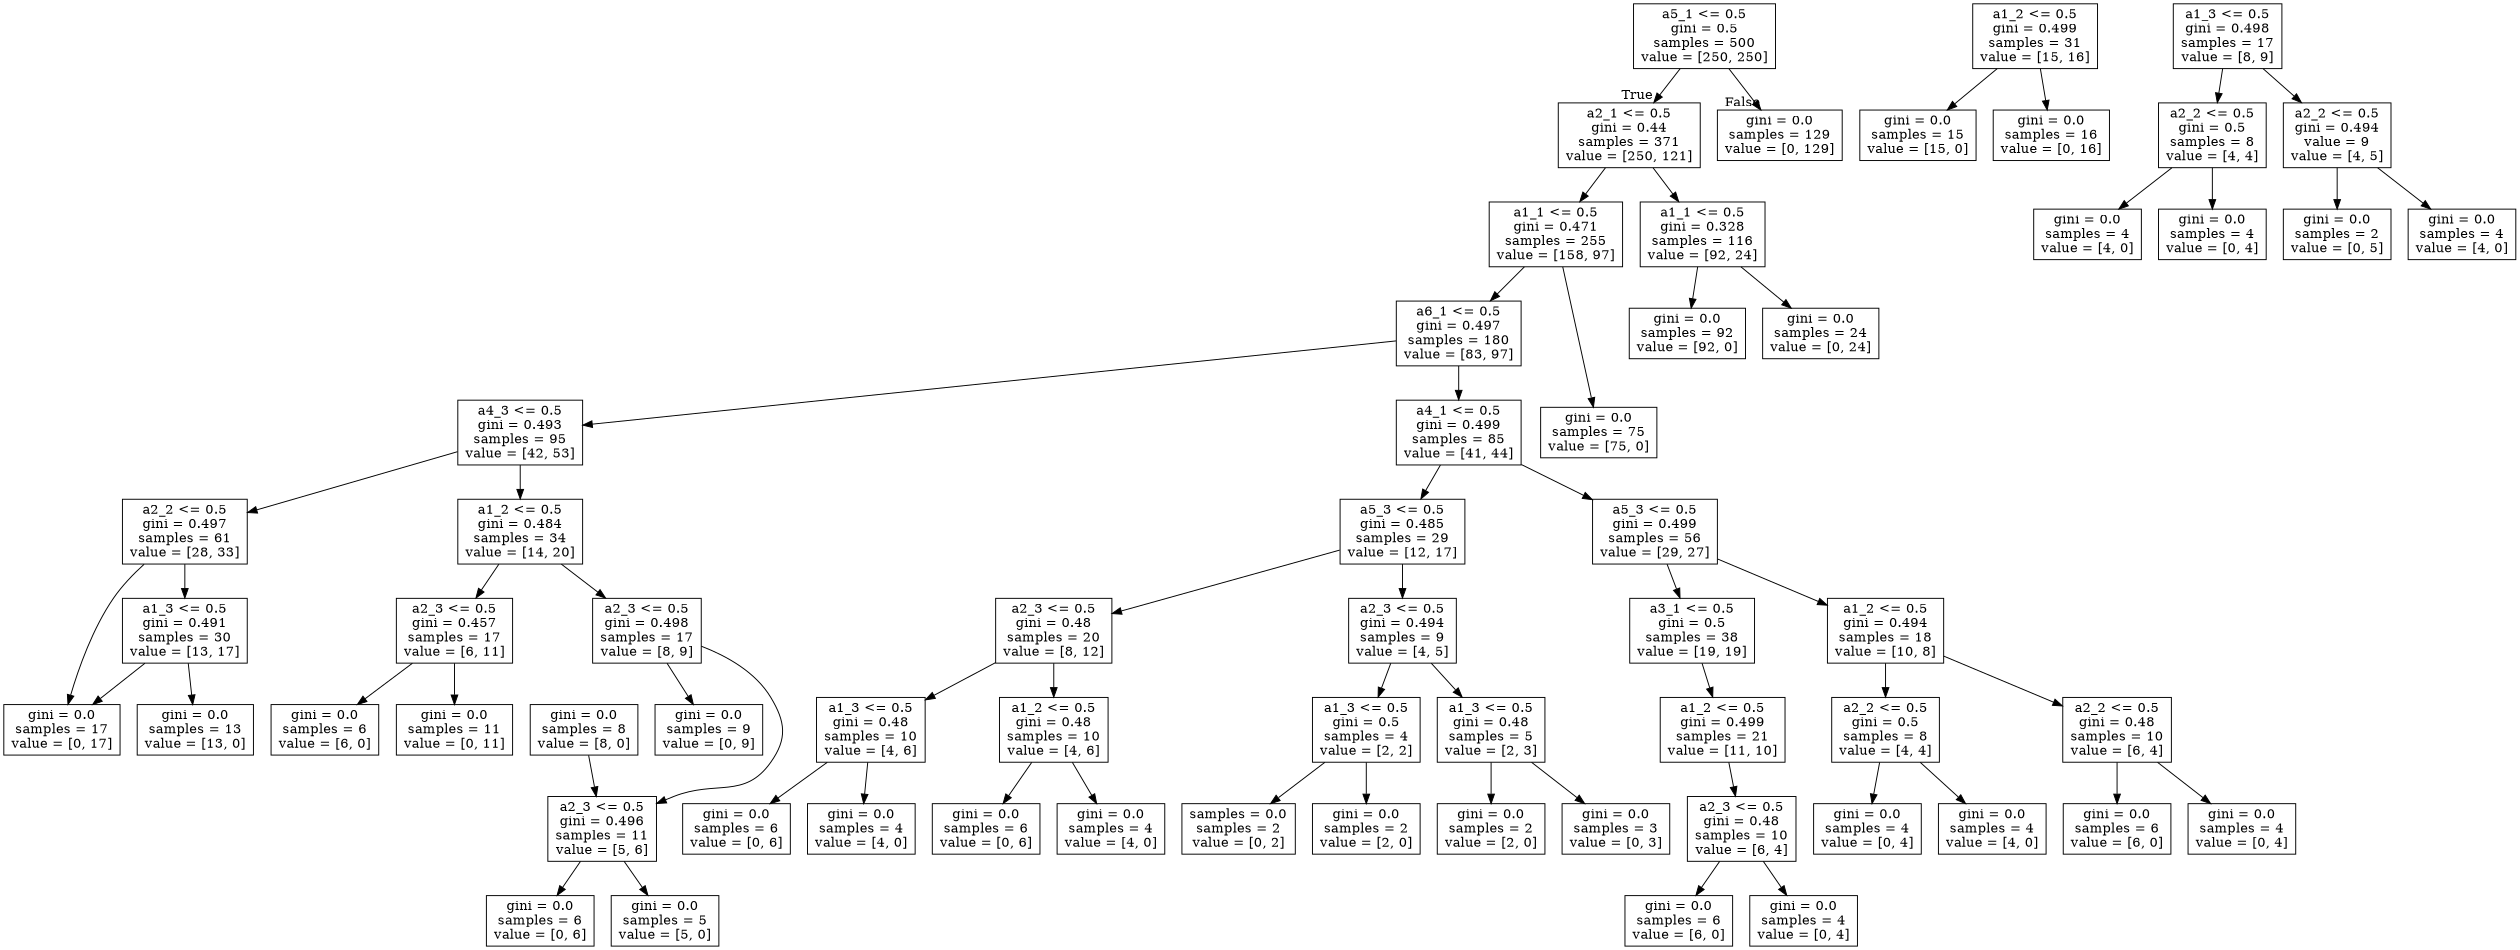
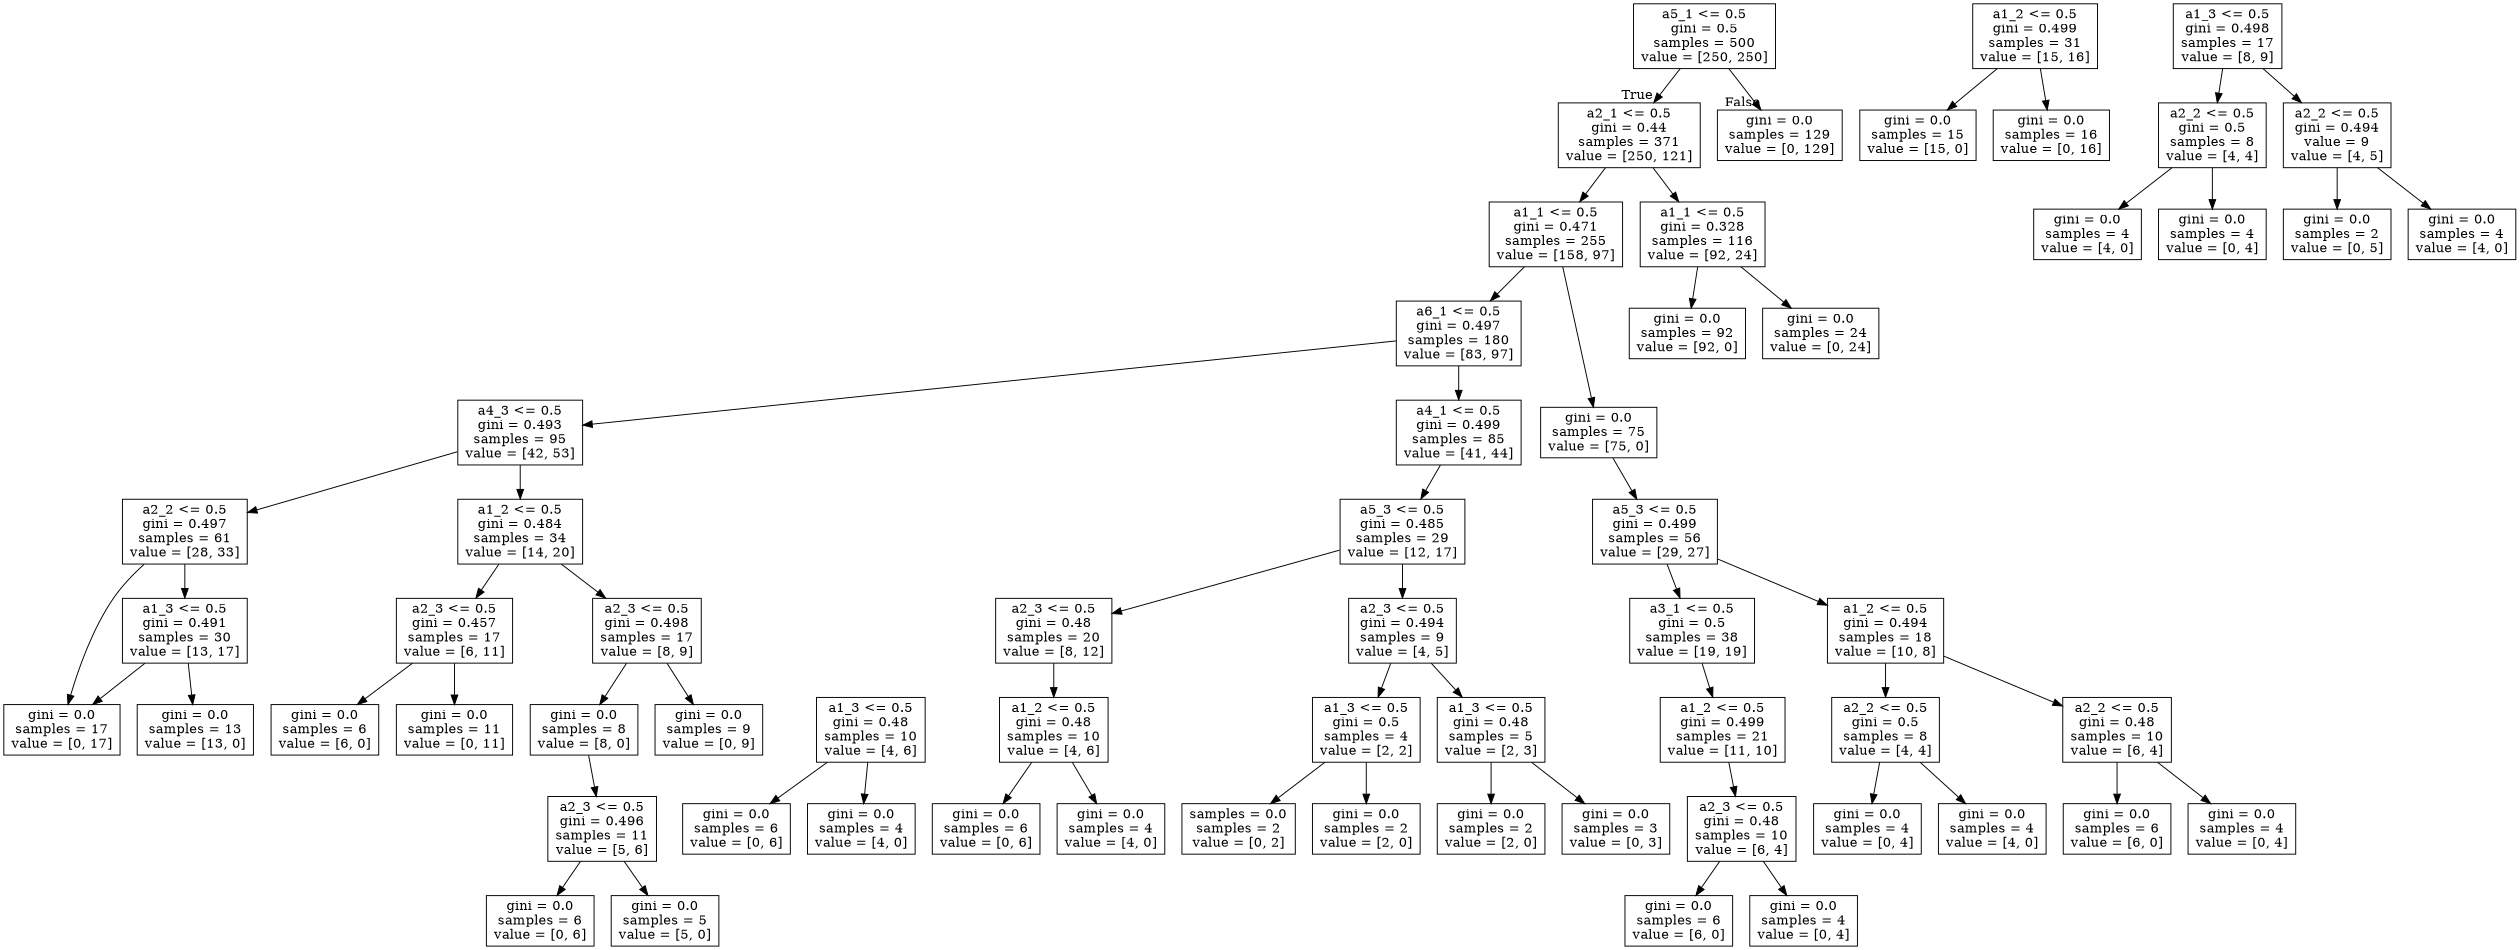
  digraph {
    node [shape=box]
    n1 [label="a5_1 <= 0.5\ngini = 0.5\nsamples = 500\nvalue = [250, 250]"]
    n2 [label="a2_1 <= 0.5\ngini = 0.44\nsamples = 371\nvalue = [250, 121]"]
    n3 [label="gini = 0.0\nsamples = 129\nvalue = [0, 129]"]
    n4 [label="a1_1 <= 0.5\ngini = 0.471\nsamples = 255\nvalue = [158, 97]"]
    n5 [label="a1_1 <= 0.5\ngini = 0.328\nsamples = 116\nvalue = [92, 24]"]
    n6 [label="a6_1 <= 0.5\ngini = 0.497\nsamples = 180\nvalue = [83, 97]"]
    n7 [label="gini = 0.0\nsamples = 75\nvalue = [75, 0]"]
    n8 [label="gini = 0.0\nsamples = 92\nvalue = [92, 0]"]
    n9 [label="gini = 0.0\nsamples = 24\nvalue = [0, 24]"]
    n10 [label="a4_3 <= 0.5\ngini = 0.493\nsamples = 95\nvalue = [42, 53]"]
    n11 [label="a4_1 <= 0.5\ngini = 0.499\nsamples = 85\nvalue = [41, 44]"]
    n12 [label="a2_2 <= 0.5\ngini = 0.497\nsamples = 61\nvalue = [28, 33]"]
    n13 [label="a1_2 <= 0.5\ngini = 0.484\nsamples = 34\nvalue = [14, 20]"]
    n14 [label="a5_3 <= 0.5\ngini = 0.499\nsamples = 56\nvalue = [29, 27]"]
    n15 [label="a5_3 <= 0.5\ngini = 0.485\nsamples = 29\nvalue = [12, 17]"]
    n16 [label="a1_3 <= 0.5\ngini = 0.491\nsamples = 30\nvalue = [13, 17]"]
    n17 [label="gini = 0.0\nsamples = 17\nvalue = [0, 17]"]
    n18 [label="a2_3 <= 0.5\ngini = 0.457\nsamples = 17\nvalue = [6, 11]"]
    n19 [label="a2_3 <= 0.5\ngini = 0.498\nsamples = 17\nvalue = [8, 9]"]
    n20 [label="gini = 0.0\nsamples = 13\nvalue = [13, 0]"]
    n21 [label="a1_2 <= 0.5\ngini = 0.499\nsamples = 31\nvalue = [15, 16]"]
    n22 [label="gini = 0.0\nsamples = 15\nvalue = [15, 0]"]
    n23 [label="gini = 0.0\nsamples = 16\nvalue = [0, 16]"]
    n24 [label="gini = 0.0\nsamples = 6\nvalue = [6, 0]"]
    n25 [label="gini = 0.0\nsamples = 11\nvalue = [0, 11]"]
    n26 [label="gini = 0.0\nsamples = 9\nvalue = [0, 9]"]
    n27 [label="gini = 0.0\nsamples = 8\nvalue = [8, 0]"]
    n28 [label="a2_3 <= 0.5\ngini = 0.496\nsamples = 11\nvalue = [5, 6]"]
    n29 [label="a3_1 <= 0.5\ngini = 0.5\nsamples = 38\nvalue = [19, 19]"]
    n30 [label="a1_2 <= 0.5\ngini = 0.494\nsamples = 18\nvalue = [10, 8]"]
    n31 [label="a2_3 <= 0.5\ngini = 0.48\nsamples = 20\nvalue = [8, 12]"]
    n32 [label="a2_3 <= 0.5\ngini = 0.494\nsamples = 9\nvalue = [4, 5]"]
    n33 [label="a1_2 <= 0.5\ngini = 0.499\nsamples = 21\nvalue = [11, 10]"]
    n34 [label="a2_2 <= 0.5\ngini = 0.5\nsamples = 8\nvalue = [4, 4]"]
    n35 [label="a2_2 <= 0.5\ngini = 0.48\nsamples = 10\nvalue = [6, 4]"]
    n36 [label="a2_3 <= 0.5\ngini = 0.48\nsamples = 10\nvalue = [6, 4]"]
    n37 [label="a1_3 <= 0.5\ngini = 0.498\nsamples = 17\nvalue = [8, 9]"]
    n38 [label="a2_2 <= 0.5\ngini = 0.5\nsamples = 8\nvalue = [4, 4]"]
    n39 [label="a2_2 <= 0.5\ngini = 0.494\nvalue = 9\nvalue = [4, 5]"]
    n40 [label="gini = 0.0\nsamples = 6\nvalue = [6, 0]"]
    n41 [label="gini = 0.0\nsamples = 4\nvalue = [0, 4]"]
    n42 [label="gini = 0.0\nsamples = 6\nvalue = [0, 6]"]
    n43 [label="gini = 0.0\nsamples = 5\nvalue = [5, 0]"]
    n44 [label="gini = 0.0\nsamples = 4\nvalue = [4, 0]"]
    n45 [label="gini = 0.0\nsamples = 4\nvalue = [0, 4]"]
    n46 [label="gini = 0.0\nsamples = 2\nvalue = [0, 5]"]
    n47 [label="gini = 0.0\nsamples = 4\nvalue = [4, 0]"]
    n48 [label="gini = 0.0\nsamples = 4\nvalue = [0, 4]"]
    n49 [label="gini = 0.0\nsamples = 4\nvalue = [4, 0]"]
    n50 [label="gini = 0.0\nsamples = 6\nvalue = [6, 0]"]
    n51 [label="gini = 0.0\nsamples = 4\nvalue = [0, 4]"]
    n52 [label="a1_2 <= 0.5\ngini = 0.48\nsamples = 10\nvalue = [4, 6]"]
    n53 [label="a1_3 <= 0.5\ngini = 0.48\nsamples = 10\nvalue = [4, 6]"]
    n54 [label="a1_3 <= 0.5\ngini = 0.48\nsamples = 5\nvalue = [2, 3]"]
    n55 [label="a1_3 <= 0.5\ngini = 0.5\nsamples = 4\nvalue = [2, 2]"]
    n56 [label="gini = 0.0\nsamples = 4\nvalue = [4, 0]"]
    n57 [label="gini = 0.0\nsamples = 6\nvalue = [0, 6]"]
    n58 [label="gini = 0.0\nsamples = 4\nvalue = [4, 0]"]
    n59 [label="gini = 0.0\nsamples = 6\nvalue = [0, 6]"]
    n60 [label="gini = 0.0\nsamples = 3\nvalue = [0, 3]"]
    n61 [label="gini = 0.0\nsamples = 2\nvalue = [2, 0]"]
    n62 [label="gini = 0.0\nsamples = 2\nvalue = [2, 0]"]
    n63 [label="samples = 0.0\nsamples = 2\nvalue = [0, 2]"]
    n1 -> n2 [headlabel=True labelangle=45 labeldistance=2.5]
    n1 -> n3 [headlabel=False labelangle=-45 labeldistance=2.5]
    n2 -> n4
    n2 -> n5
    n4 -> n6
    n4 -> n7
    n5 -> n8
    n5 -> n9
    n6 -> n10
    n6 -> n11
    n10 -> n12
    n10 -> n13
-   n11 -> n14
+   n7 -> n14
    n11 -> n15
    n12 -> n16
    n12 -> n17
    n13 -> n18
    n13 -> n19
    n14 -> n29
    n14 -> n30
    n15 -> n31
    n15 -> n32
    n16 -> n17
    n16 -> n20
    n18 -> n24
    n18 -> n25
    n19 -> n26
-   n19 -> n28
+   n19 -> n27
    n21 -> n22
    n21 -> n23
    n27 -> n28
    n28 -> n42
    n28 -> n43
    n29 -> n33
    n30 -> n34
    n30 -> n35
    n31 -> n52
-   n31 -> n53
    n32 -> n54
    n32 -> n55
    n33 -> n36
    n34 -> n48
    n34 -> n49
    n35 -> n50
    n35 -> n51
    n36 -> n40
    n36 -> n41
    n37 -> n38
    n37 -> n39
    n38 -> n44
    n38 -> n45
    n39 -> n46
    n39 -> n47
    n52 -> n56
    n52 -> n57
    n53 -> n58
    n53 -> n59
    n54 -> n60
    n54 -> n61
    n55 -> n62
    n55 -> n63
  }
